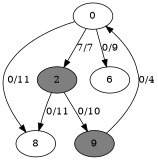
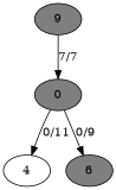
  digraph {
    node [fillcolor=grey100 style=filled]
-   0
-   2 [fillcolor=grey50]
-   4 [label=8]
-   6
+   0 [fillcolor=grey50]
+   4
+   6 [fillcolor=grey50]
    n5 [fillcolor=grey50 label=9]
-   0 -> 2 [label="7/7"]
    0 -> 4 [label="0/11"]
    0 -> 6 [label="0/9"]
-   2 -> 4 [label="0/11"]
-   2 -> n5 [label="0/10"]
-   n5 -> 0 [label="0/4"]
+   n5 -> 0 [label="7/7"]
  }
